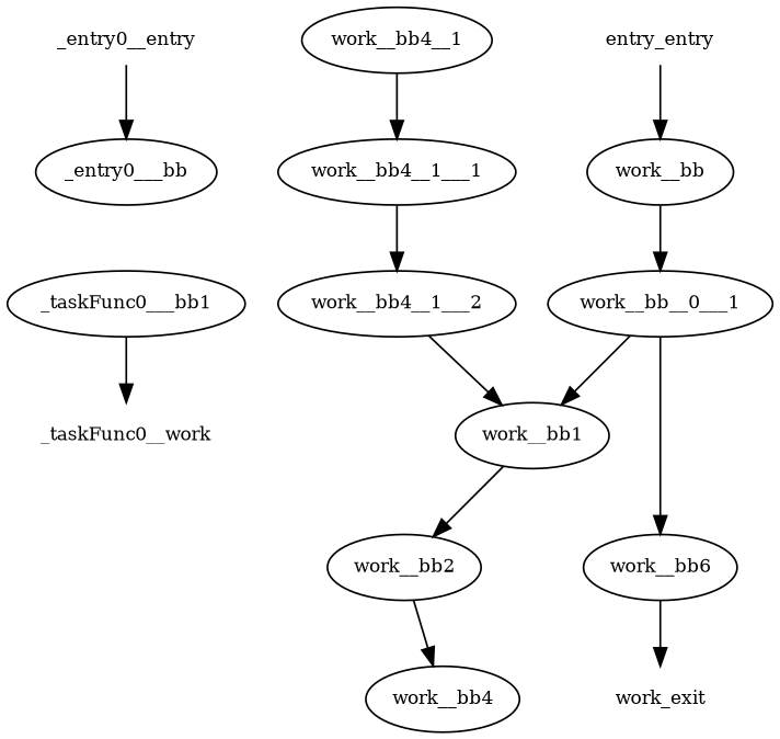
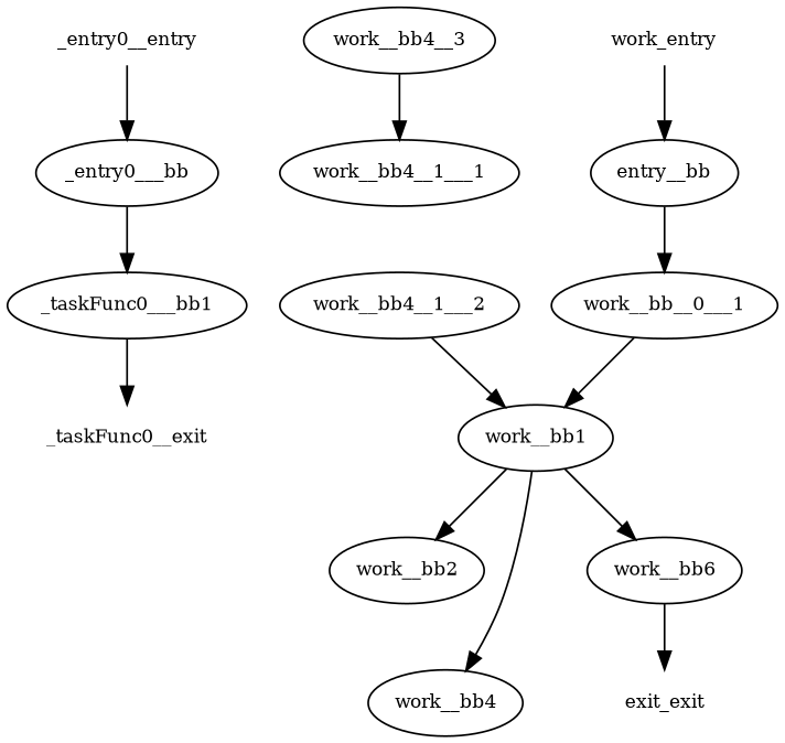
  digraph {
    fontsize=10
    rankdir=TB
    node [fontsize=10]
    n1 [label=_entry0___bb width=0.01]
    n2 [label=_taskFunc0___bb1 width=0.01]
-   _taskFunc0__exit [color=white width=0.01 label=_taskFunc0__work]
+   _taskFunc0__exit [color=white width=0.01]
    n4 [color=white height=0.01 label=_entry0__entry width=0.01]
-   n5 [label=work__bb width=0.01]
+   n5 [label=entry__bb width=0.01]
    n6 [label=work__bb__0___1 width=0.01]
    n7 [label=work__bb1 width=0.01]
    n8 [label=work__bb2 width=0.01]
    n9 [label=work__bb6 width=0.01]
    n10 [label=work__bb4 width=0.01]
-   n11 [label=work__bb4__1 width=0.01]
+   n11 [label=work__bb4__3 width=0.01]
    n12 [label=work__bb4__1___1 width=0.01]
    n13 [label=work__bb4__1___2 width=0.01]
-   work_exit [color=white width=0.01]
-   work_entry [color=white height=0.01 width=0.01 label=entry_entry]
+   work_exit [color=white width=0.01 label=exit_exit]
+   work_entry [color=white height=0.01 width=0.01]
    subgraph sub_1 {
      n1
      n2
      _taskFunc0__exit
      n4
    }
    subgraph sub_2 {
      n5
      n6
      n7
      n8
      n9
      n10
      n11
      n12
      n13
      work_exit
      work_entry
    }
+   n1 -> n2
    n2 -> _taskFunc0__exit
    n4 -> n1
    n5 -> n6
    n6 -> n7
    n7 -> n8
-   n6 -> n9
-   n8 -> n10
+   n7 -> n9
+   n7 -> n10
    n9 -> work_exit
    n11 -> n12
-   n12 -> n13
    n13 -> n7
    work_entry -> n5
  }
